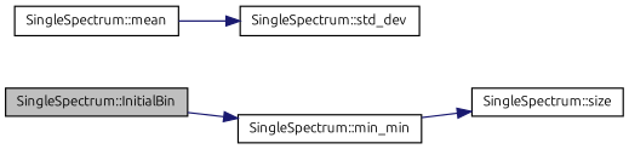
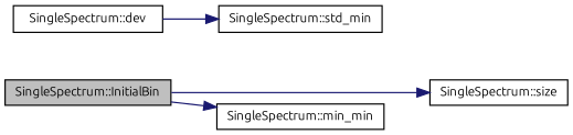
  digraph {
    fontname=Ubuntu
    rankdir=LR
    node [color=black fillcolor=white fontname=Ubuntu fontsize=10 shape=record style=filled]
    edge [color=midnightblue fontname=Ubuntu fontsize=10 labelfontname=Helvetica labelfontsize=10 style=solid]
    n1 [fillcolor=grey75 fontcolor=black height=0.2 label="SingleSpectrum::InitialBin" width=0.4]
    n2 [height=0.2 label="SingleSpectrum::size" width=0.4]
    n3 [height=0.2 label="SingleSpectrum::min_min" width=0.4]
-   n4 [height=0.2 label="SingleSpectrum::mean" width=0.4]
-   n5 [height=0.2 label="SingleSpectrum::std_dev" width=0.4]
-   n3 -> n2
+   n4 [height=0.2 label="SingleSpectrum::dev" width=0.4]
+   n5 [height=0.2 label="SingleSpectrum::std_min" width=0.4]
+   n1 -> n2
    n1 -> n3
    n4 -> n5
  }
